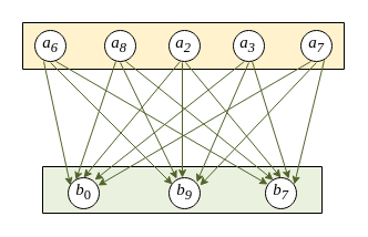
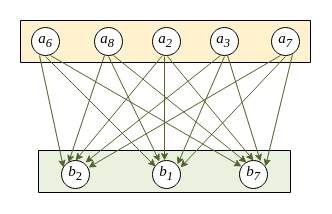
  <mxCell id="0" />
  <mxCell id="1" parent="0" />
  <mxCell id="2" style="vsdxID=6;fillColor=#fff2cc;gradientColor=none;shape=stencil(nZBLDoAgDERP0z3SIyjew0SURgSD+Lu9kMZoXLhwN9O+tukAlrNpJg1SzDH4QW/URgNYgZTkjA4UkwJUgGXng+6DX1zLfmoymdXo17xh5zmRJ6Q42BWCfc2oJfdAr+Yv+AP9Cb7OJ3H/2JG1HNGz/84klThPVCc=);strokeColor=#000000;labelBackgroundColor=none;rounded=0;html=1;whiteSpace=wrap;" parent="1" vertex="1"><mxGeometry x="20" y="20" width="290" height="42" as="geometry" /></mxCell>
  <mxCell id="3" value="&lt;p style=&quot;align:center;margin-left:0;margin-right:0;margin-top:0px;margin-bottom:0px;text-indent:0;valign:middle;direction:ltr;&quot;&gt;&lt;font style=&quot;font-size:15px;font-family:Cambria Math;color:#000000;direction:ltr;letter-spacing:0px;line-height:120%;opacity:1&quot;&gt;&lt;i&gt;a&lt;/i&gt;&lt;/font&gt;&lt;font style=&quot;font-size:15px;font-family:Cambria Math;color:#000000;direction:ltr;letter-spacing:0px;line-height:120%;opacity:1&quot;&gt;&lt;i&gt;&lt;sub&gt;6&lt;/sub&gt;&lt;/i&gt;&lt;/font&gt;&lt;font style=&quot;font-size:15px;font-family:Cambria Math;color:#000000;direction:ltr;letter-spacing:0px;line-height:120%;opacity:1&quot;&gt;&lt;br/&gt;&lt;/font&gt;&lt;/p&gt;" style="verticalAlign=middle;align=center;vsdxID=7;fillColor=#FFFFFF;gradientColor=none;shape=stencil(vVHLDsIgEPwajiQI6RfU+h8bu22JCGRB2/69kG1iazx58DazM/vIjjBtmiCi0CplCjecbZ8nYc5Ca+snJJsLEqYTph0C4Ujh4XvmEaqzont41gkL96naodXKrGF6YSfQtUi0OXXDVlqPfJNP6usotUhYbJIUMmQb/GGrAxpRljVycDBuc1hKM2LclX8/7H9nFfB+82Cd45T2+mcspcSRmu4F);spacingTop=-3;spacingBottom=-1;spacingLeft=-3;spacingRight=-3;labelBackgroundColor=none;rounded=0;html=1;whiteSpace=wrap;" parent="1" vertex="1"><mxGeometry x="31" y="27" width="28" height="28" as="geometry" /></mxCell>
  <mxCell id="4" value="&lt;p style=&quot;align:center;margin-left:0;margin-right:0;margin-top:0px;margin-bottom:0px;text-indent:0;valign:middle;direction:ltr;&quot;&gt;&lt;font style=&quot;font-size:15px;font-family:Cambria Math;color:#000000;direction:ltr;letter-spacing:0px;line-height:120%;opacity:1&quot;&gt;&lt;i&gt;a&lt;/i&gt;&lt;/font&gt;&lt;font style=&quot;font-size:15px;font-family:Cambria Math;color:#000000;direction:ltr;letter-spacing:0px;line-height:120%;opacity:1&quot;&gt;&lt;i&gt;&lt;sub&gt;7&lt;br/&gt;&lt;/sub&gt;&lt;/i&gt;&lt;/font&gt;&lt;/p&gt;" style="verticalAlign=middle;align=center;vsdxID=8;fillColor=#FFFFFF;gradientColor=none;shape=stencil(vVHLDsIgEPwajiQI6RfU+h8bu22JCGRB2/69kG1iazx58DazM/vIjjBtmiCi0CplCjecbZ8nYc5Ca+snJJsLEqYTph0C4Ujh4XvmEaqzont41gkL96naodXKrGF6YSfQtUi0OXXDVlqPfJNP6usotUhYbJIUMmQb/GGrAxpRljVycDBuc1hKM2LclX8/7H9nFfB+82Cd45T2+mcspcSRmu4F);spacingTop=-3;spacingBottom=-1;spacingLeft=-3;spacingRight=-3;labelBackgroundColor=none;rounded=0;html=1;whiteSpace=wrap;" parent="1" vertex="1"><mxGeometry x="271" y="27" width="28" height="28" as="geometry" /></mxCell>
  <mxCell id="5" value="&lt;p style=&quot;align:center;margin-left:0;margin-right:0;margin-top:0px;margin-bottom:0px;text-indent:0;valign:middle;direction:ltr;&quot;&gt;&lt;font style=&quot;font-size:15px;font-family:Cambria Math;color:#000000;direction:ltr;letter-spacing:0px;line-height:120%;opacity:1&quot;&gt;&lt;i&gt;a&lt;/i&gt;&lt;/font&gt;&lt;font style=&quot;font-size:15px;font-family:Cambria Math;color:#000000;direction:ltr;letter-spacing:0px;line-height:120%;opacity:1&quot;&gt;&lt;i&gt;&lt;sub&gt;8&lt;/sub&gt;&lt;/i&gt;&lt;/font&gt;&lt;font style=&quot;font-size:15px;font-family:Cambria Math;color:#000000;direction:ltr;letter-spacing:0px;line-height:120%;opacity:1&quot;&gt;&lt;i&gt;&lt;br/&gt;&lt;/i&gt;&lt;/font&gt;&lt;/p&gt;" style="verticalAlign=middle;align=center;vsdxID=14;fillColor=#FFFFFF;gradientColor=none;shape=stencil(vVHLDsIgEPwajiQI6RfU+h8bu22JCGRB2/69kG1iazx58DazM/vIjjBtmiCi0CplCjecbZ8nYc5Ca+snJJsLEqYTph0C4Ujh4XvmEaqzont41gkL96naodXKrGF6YSfQtUi0OXXDVlqPfJNP6usotUhYbJIUMmQb/GGrAxpRljVycDBuc1hKM2LclX8/7H9nFfB+82Cd45T2+mcspcSRmu4F);spacingTop=-3;spacingBottom=-1;spacingLeft=-3;spacingRight=-1;labelBackgroundColor=none;rounded=0;html=1;whiteSpace=wrap;" parent="1" vertex="1"><mxGeometry x="94" y="27" width="28" height="28" as="geometry" /></mxCell>
  <mxCell id="6" value="&lt;p style=&quot;align:center;margin-left:0;margin-right:0;margin-top:0px;margin-bottom:0px;text-indent:0;valign:middle;direction:ltr;&quot;&gt;&lt;font style=&quot;font-size:15px;font-family:Cambria Math;color:#000000;direction:ltr;letter-spacing:0px;line-height:120%;opacity:1&quot;&gt;&lt;i&gt;a&lt;/i&gt;&lt;/font&gt;&lt;font style=&quot;font-size:15px;font-family:Cambria Math;color:#000000;direction:ltr;letter-spacing:0px;line-height:120%;opacity:1&quot;&gt;&lt;i&gt;&lt;sub&gt;2&lt;/sub&gt;&lt;/i&gt;&lt;/font&gt;&lt;font style=&quot;font-size:15px;font-family:Cambria Math;color:#000000;direction:ltr;letter-spacing:0px;line-height:120%;opacity:1&quot;&gt;&lt;i&gt;&lt;br/&gt;&lt;/i&gt;&lt;/font&gt;&lt;/p&gt;" style="verticalAlign=middle;align=center;vsdxID=17;fillColor=#FFFFFF;gradientColor=none;shape=stencil(vVHLDsIgEPwajiQI6RfU+h8bu22JCGRB2/69kG1iazx58DazM/vIjjBtmiCi0CplCjecbZ8nYc5Ca+snJJsLEqYTph0C4Ujh4XvmEaqzont41gkL96naodXKrGF6YSfQtUi0OXXDVlqPfJNP6usotUhYbJIUMmQb/GGrAxpRljVycDBuc1hKM2LclX8/7H9nFfB+82Cd45T2+mcspcSRmu4F);spacingTop=-3;spacingBottom=-1;spacingLeft=-3;spacingRight=-1;labelBackgroundColor=none;rounded=0;html=1;whiteSpace=wrap;" parent="1" vertex="1"><mxGeometry x="152" y="27" width="28" height="28" as="geometry" /></mxCell>
  <mxCell id="7" value="&lt;p style=&quot;align:center;margin-left:0;margin-right:0;margin-top:0px;margin-bottom:0px;text-indent:0;valign:middle;direction:ltr;&quot;&gt;&lt;font style=&quot;font-size:15px;font-family:Cambria Math;color:#000000;direction:ltr;letter-spacing:0px;line-height:120%;opacity:1&quot;&gt;&lt;i&gt;a&lt;/i&gt;&lt;/font&gt;&lt;font style=&quot;font-size:15px;font-family:Cambria Math;color:#000000;direction:ltr;letter-spacing:0px;line-height:120%;opacity:1&quot;&gt;&lt;i&gt;&lt;sub&gt;3&lt;/sub&gt;&lt;/i&gt;&lt;/font&gt;&lt;font style=&quot;font-size:15px;font-family:Cambria Math;color:#000000;direction:ltr;letter-spacing:0px;line-height:120%;opacity:1&quot;&gt;&lt;i&gt;&lt;br/&gt;&lt;/i&gt;&lt;/font&gt;&lt;/p&gt;" style="verticalAlign=middle;align=center;vsdxID=20;fillColor=#FFFFFF;gradientColor=none;shape=stencil(vVHLDsIgEPwajiQI6RfU+h8bu22JCGRB2/69kG1iazx58DazM/vIjjBtmiCi0CplCjecbZ8nYc5Ca+snJJsLEqYTph0C4Ujh4XvmEaqzont41gkL96naodXKrGF6YSfQtUi0OXXDVlqPfJNP6usotUhYbJIUMmQb/GGrAxpRljVycDBuc1hKM2LclX8/7H9nFfB+82Cd45T2+mcspcSRmu4F);spacingTop=-3;spacingBottom=-1;spacingLeft=-3;spacingRight=-1;labelBackgroundColor=none;rounded=0;html=1;whiteSpace=wrap;" parent="1" vertex="1"><mxGeometry x="210" y="27" width="28" height="28" as="geometry" /></mxCell>
  <mxCell id="8" style="vsdxID=26;fillColor=#ebf1df;gradientColor=none;shape=stencil(nZBLDoAgDERP0z3SIyjew0SURgSD+Lu9kMZoXLhwN9O+tukAlrNpJg1SzDH4QW/URgNYgZTkjA4UkwJUgGXng+6DX1zLfmoymdXo17xh5zmRJ6Q42BWCfc2oJfdAr+Yv+AP9Cb7OJ3H/2JG1HNGz/84klThPVCc=);strokeColor=#000000;labelBackgroundColor=none;rounded=0;html=1;whiteSpace=wrap;" parent="1" vertex="1"><mxGeometry x="38" y="150" width="252" height="42" as="geometry" /></mxCell>
- <mxCell id="9" value="&lt;p style=&quot;align:center;margin-left:0;margin-right:0;margin-top:0px;margin-bottom:0px;text-indent:0;valign:middle;direction:ltr;&quot;&gt;&lt;font style=&quot;font-size:15px;font-family:Cambria Math;color:#000000;direction:ltr;letter-spacing:0px;line-height:120%;opacity:1&quot;&gt;&lt;i&gt;b&lt;/i&gt;&lt;/font&gt;&lt;font style=&quot;font-size:15px;font-family:Cambria Math;color:#000000;direction:ltr;letter-spacing:0px;line-height:120%;opacity:1&quot;&gt;&lt;sub&gt;0&lt;/sub&gt;&lt;/font&gt;&lt;font style=&quot;font-size:15px;font-family:Cambria Math;color:#000000;direction:ltr;letter-spacing:0px;line-height:120%;opacity:1&quot;&gt;&lt;br/&gt;&lt;/font&gt;&lt;/p&gt;" style="verticalAlign=middle;align=center;vsdxID=27;fillColor=#FFFFFF;gradientColor=none;shape=stencil(vVHLDsIgEPwajiQI6RfU+h8bu22JCGRB2/69kG1iazx58DazM/vIjjBtmiCi0CplCjecbZ8nYc5Ca+snJJsLEqYTph0C4Ujh4XvmEaqzont41gkL96naodXKrGF6YSfQtUi0OXXDVlqPfJNP6usotUhYbJIUMmQb/GGrAxpRljVycDBuc1hKM2LclX8/7H9nFfB+82Cd45T2+mcspcSRmu4F);spacingTop=-3;spacingBottom=-1;spacingLeft=-3;spacingRight=-3;labelBackgroundColor=none;rounded=0;html=1;whiteSpace=wrap;" parent="1" vertex="1"><mxGeometry x="61" y="160" width="28" height="28" as="geometry" /></mxCell>
+ <mxCell id="9" value="&lt;p style=&quot;align:center;margin-left:0;margin-right:0;margin-top:0px;margin-bottom:0px;text-indent:0;valign:middle;direction:ltr;&quot;&gt;&lt;font style=&quot;font-size:15px;font-family:Cambria Math;color:#000000;direction:ltr;letter-spacing:0px;line-height:120%;opacity:1&quot;&gt;&lt;i&gt;b&lt;/i&gt;&lt;/font&gt;&lt;font style=&quot;font-size:15px;font-family:Cambria Math;color:#000000;direction:ltr;letter-spacing:0px;line-height:120%;opacity:1&quot;&gt;&lt;sub&gt;2&lt;/sub&gt;&lt;/font&gt;&lt;font style=&quot;font-size:15px;font-family:Cambria Math;color:#000000;direction:ltr;letter-spacing:0px;line-height:120%;opacity:1&quot;&gt;&lt;br/&gt;&lt;/font&gt;&lt;/p&gt;" style="verticalAlign=middle;align=center;vsdxID=27;fillColor=#FFFFFF;gradientColor=none;shape=stencil(vVHLDsIgEPwajiQI6RfU+h8bu22JCGRB2/69kG1iazx58DazM/vIjjBtmiCi0CplCjecbZ8nYc5Ca+snJJsLEqYTph0C4Ujh4XvmEaqzont41gkL96naodXKrGF6YSfQtUi0OXXDVlqPfJNP6usotUhYbJIUMmQb/GGrAxpRljVycDBuc1hKM2LclX8/7H9nFfB+82Cd45T2+mcspcSRmu4F);spacingTop=-3;spacingBottom=-1;spacingLeft=-3;spacingRight=-3;labelBackgroundColor=none;rounded=0;html=1;whiteSpace=wrap;" parent="1" vertex="1"><mxGeometry x="61" y="160" width="28" height="28" as="geometry" /></mxCell>
  <mxCell id="10" value="&lt;p style=&quot;align:center;margin-left:0;margin-right:0;margin-top:0px;margin-bottom:0px;text-indent:0;valign:middle;direction:ltr;&quot;&gt;&lt;font style=&quot;font-size:15px;font-family:Cambria Math;color:#000000;direction:ltr;letter-spacing:0px;line-height:120%;opacity:1&quot;&gt;&lt;i&gt;b&lt;/i&gt;&lt;/font&gt;&lt;font style=&quot;font-size:15px;font-family:Cambria Math;color:#000000;direction:ltr;letter-spacing:0px;line-height:120%;opacity:1&quot;&gt;&lt;i&gt;&lt;sub&gt;7&lt;br/&gt;&lt;/sub&gt;&lt;/i&gt;&lt;/font&gt;&lt;/p&gt;" style="verticalAlign=middle;align=center;vsdxID=28;fillColor=#FFFFFF;gradientColor=none;shape=stencil(vVHLDsIgEPwajiQI6RfU+h8bu22JCGRB2/69kG1iazx58DazM/vIjjBtmiCi0CplCjecbZ8nYc5Ca+snJJsLEqYTph0C4Ujh4XvmEaqzont41gkL96naodXKrGF6YSfQtUi0OXXDVlqPfJNP6usotUhYbJIUMmQb/GGrAxpRljVycDBuc1hKM2LclX8/7H9nFfB+82Cd45T2+mcspcSRmu4F);spacingTop=-3;spacingBottom=-1;spacingLeft=-3;spacingRight=-3;labelBackgroundColor=none;rounded=0;html=1;whiteSpace=wrap;" parent="1" vertex="1"><mxGeometry x="239" y="160" width="28" height="28" as="geometry" /></mxCell>
- <mxCell id="11" value="&lt;p style=&quot;align:center;margin-left:0;margin-right:0;margin-top:0px;margin-bottom:0px;text-indent:0;valign:middle;direction:ltr;&quot;&gt;&lt;font style=&quot;font-size:15px;font-family:Cambria Math;color:#000000;direction:ltr;letter-spacing:0px;line-height:120%;opacity:1&quot;&gt;&lt;i&gt;b&lt;/i&gt;&lt;/font&gt;&lt;font style=&quot;font-size:15px;font-family:Cambria Math;color:#000000;direction:ltr;letter-spacing:0px;line-height:120%;opacity:1&quot;&gt;&lt;i&gt;&lt;sub&gt;9&lt;/sub&gt;&lt;/i&gt;&lt;/font&gt;&lt;font style=&quot;font-size:15px;font-family:Cambria Math;color:#000000;direction:ltr;letter-spacing:0px;line-height:120%;opacity:1&quot;&gt;&lt;i&gt;&lt;br/&gt;&lt;/i&gt;&lt;/font&gt;&lt;/p&gt;" style="verticalAlign=middle;align=center;vsdxID=31;fillColor=#FFFFFF;gradientColor=none;shape=stencil(vVHLDsIgEPwajiQI6RfU+h8bu22JCGRB2/69kG1iazx58DazM/vIjjBtmiCi0CplCjecbZ8nYc5Ca+snJJsLEqYTph0C4Ujh4XvmEaqzont41gkL96naodXKrGF6YSfQtUi0OXXDVlqPfJNP6usotUhYbJIUMmQb/GGrAxpRljVycDBuc1hKM2LclX8/7H9nFfB+82Cd45T2+mcspcSRmu4F);spacingTop=-3;spacingBottom=-1;spacingLeft=-3;spacingRight=-3;labelBackgroundColor=none;rounded=0;html=1;whiteSpace=wrap;" parent="1" vertex="1"><mxGeometry x="152" y="160" width="28" height="28" as="geometry" /></mxCell>
+ <mxCell id="11" value="&lt;p style=&quot;align:center;margin-left:0;margin-right:0;margin-top:0px;margin-bottom:0px;text-indent:0;valign:middle;direction:ltr;&quot;&gt;&lt;font style=&quot;font-size:15px;font-family:Cambria Math;color:#000000;direction:ltr;letter-spacing:0px;line-height:120%;opacity:1&quot;&gt;&lt;i&gt;b&lt;/i&gt;&lt;/font&gt;&lt;font style=&quot;font-size:15px;font-family:Cambria Math;color:#000000;direction:ltr;letter-spacing:0px;line-height:120%;opacity:1&quot;&gt;&lt;i&gt;&lt;sub&gt;1&lt;/sub&gt;&lt;/i&gt;&lt;/font&gt;&lt;font style=&quot;font-size:15px;font-family:Cambria Math;color:#000000;direction:ltr;letter-spacing:0px;line-height:120%;opacity:1&quot;&gt;&lt;i&gt;&lt;br/&gt;&lt;/i&gt;&lt;/font&gt;&lt;/p&gt;" style="verticalAlign=middle;align=center;vsdxID=31;fillColor=#FFFFFF;gradientColor=none;shape=stencil(vVHLDsIgEPwajiQI6RfU+h8bu22JCGRB2/69kG1iazx58DazM/vIjjBtmiCi0CplCjecbZ8nYc5Ca+snJJsLEqYTph0C4Ujh4XvmEaqzont41gkL96naodXKrGF6YSfQtUi0OXXDVlqPfJNP6usotUhYbJIUMmQb/GGrAxpRljVycDBuc1hKM2LclX8/7H9nFfB+82Cd45T2+mcspcSRmu4F);spacingTop=-3;spacingBottom=-1;spacingLeft=-3;spacingRight=-3;labelBackgroundColor=none;rounded=0;html=1;whiteSpace=wrap;" parent="1" vertex="1"><mxGeometry x="152" y="160" width="28" height="28" as="geometry" /></mxCell>
  <mxCell id="12" style="vsdxID=47;edgeStyle=none;startArrow=none;endArrow=classic;startSize=5;endSize=5;strokeColor=#50632a;spacingTop=0;spacingBottom=0;spacingLeft=0;spacingRight=0;verticalAlign=middle;html=1;labelBackgroundColor=#ffffff;rounded=0;" parent="1" edge="1"><mxGeometry relative="1" as="geometry"><Array as="points" /><mxPoint x="292" y="54" as="sourcePoint" /><mxPoint x="265" y="166" as="targetPoint" /></mxGeometry></mxCell>
  <mxCell id="13" style="vsdxID=46;edgeStyle=none;startArrow=none;endArrow=classic;startSize=5;endSize=5;strokeColor=#50632a;spacingTop=0;spacingBottom=0;spacingLeft=0;spacingRight=0;verticalAlign=middle;html=1;labelBackgroundColor=#ffffff;rounded=0;" parent="1" edge="1"><mxGeometry relative="1" as="geometry"><Array as="points" /><mxPoint x="227" y="55" as="sourcePoint" /><mxPoint x="260" y="161" as="targetPoint" /></mxGeometry></mxCell>
  <mxCell id="14" style="vsdxID=45;edgeStyle=none;startArrow=none;endArrow=classic;startSize=5;endSize=5;strokeColor=#50632a;spacingTop=0;spacingBottom=0;spacingLeft=0;spacingRight=0;verticalAlign=middle;html=1;labelBackgroundColor=#ffffff;rounded=0;" parent="1" edge="1"><mxGeometry relative="1" as="geometry"><Array as="points" /><mxPoint x="167" y="56" as="sourcePoint" /><mxPoint x="253" y="160" as="targetPoint" /></mxGeometry></mxCell>
  <mxCell id="15" style="vsdxID=44;edgeStyle=none;startArrow=none;endArrow=classic;startSize=5;endSize=5;strokeColor=#50632a;spacingTop=0;spacingBottom=0;spacingLeft=0;spacingRight=0;verticalAlign=middle;html=1;labelBackgroundColor=#ffffff;rounded=0;" parent="1" edge="1"><mxGeometry relative="1" as="geometry"><Array as="points" /><mxPoint x="113" y="55" as="sourcePoint" /><mxPoint x="246" y="162" as="targetPoint" /></mxGeometry></mxCell>
  <mxCell id="16" style="vsdxID=43;edgeStyle=none;startArrow=none;endArrow=classic;startSize=5;endSize=5;strokeColor=#50632a;spacingTop=0;spacingBottom=0;spacingLeft=0;spacingRight=0;verticalAlign=middle;html=1;labelBackgroundColor=#ffffff;rounded=0;" parent="1" edge="1"><mxGeometry relative="1" as="geometry"><Array as="points" /><mxPoint x="50" y="55" as="sourcePoint" /><mxPoint x="241" y="166" as="targetPoint" /></mxGeometry></mxCell>
  <mxCell id="17" style="vsdxID=41;edgeStyle=none;startArrow=none;endArrow=classic;startSize=5;endSize=5;strokeColor=#50632a;spacingTop=0;spacingBottom=0;spacingLeft=0;spacingRight=0;verticalAlign=middle;html=1;labelBackgroundColor=#ffffff;rounded=0;" parent="1" edge="1"><mxGeometry relative="1" as="geometry"><Array as="points" /><mxPoint x="285" y="56" as="sourcePoint" /><mxPoint x="180" y="167" as="targetPoint" /></mxGeometry></mxCell>
  <mxCell id="18" style="vsdxID=40;edgeStyle=none;startArrow=none;endArrow=classic;startSize=5;endSize=5;strokeColor=#50632a;spacingTop=0;spacingBottom=0;spacingLeft=0;spacingRight=0;verticalAlign=middle;html=1;labelBackgroundColor=#ffffff;rounded=0;" parent="1" edge="1"><mxGeometry relative="1" as="geometry"><Array as="points" /><mxPoint x="224" y="56" as="sourcePoint" /><mxPoint x="177" y="164" as="targetPoint" /></mxGeometry></mxCell>
  <mxCell id="19" style="vsdxID=39;edgeStyle=none;startArrow=none;endArrow=classic;startSize=5;endSize=5;strokeColor=#50632a;spacingTop=0;spacingBottom=0;spacingLeft=0;spacingRight=0;verticalAlign=middle;html=1;labelBackgroundColor=#ffffff;rounded=0;" parent="1" edge="1"><mxGeometry relative="1" as="geometry"><Array as="points" /><mxPoint x="164" y="56" as="sourcePoint" /><mxPoint x="164" y="160" as="targetPoint" /></mxGeometry></mxCell>
  <mxCell id="20" style="vsdxID=38;edgeStyle=none;startArrow=none;endArrow=classic;startSize=5;endSize=5;strokeColor=#50632a;spacingTop=0;spacingBottom=0;spacingLeft=0;spacingRight=0;verticalAlign=middle;html=1;labelBackgroundColor=#ffffff;rounded=0;" parent="1" edge="1"><mxGeometry relative="1" as="geometry"><Array as="points" /><mxPoint x="108" y="56" as="sourcePoint" /><mxPoint x="159" y="161" as="targetPoint" /></mxGeometry></mxCell>
  <mxCell id="21" style="vsdxID=37;edgeStyle=none;startArrow=none;endArrow=classic;startSize=5;endSize=5;strokeColor=#50632a;spacingTop=0;spacingBottom=0;spacingLeft=0;spacingRight=0;verticalAlign=middle;html=1;labelBackgroundColor=#ffffff;rounded=0;" parent="1" edge="1"><mxGeometry relative="1" as="geometry"><Array as="points" /><mxPoint x="45" y="56" as="sourcePoint" /><mxPoint x="155" y="166" as="targetPoint" /></mxGeometry></mxCell>
  <mxCell id="22" style="vsdxID=36;edgeStyle=none;startArrow=none;endArrow=classic;startSize=5;endSize=5;strokeColor=#50632a;spacingTop=0;spacingBottom=0;spacingLeft=0;spacingRight=0;verticalAlign=middle;html=1;labelBackgroundColor=#ffffff;rounded=0;" parent="1" edge="1"><mxGeometry relative="1" as="geometry"><Array as="points" /><mxPoint x="280" y="55" as="sourcePoint" /><mxPoint x="88" y="167" as="targetPoint" /></mxGeometry></mxCell>
  <mxCell id="23" style="vsdxID=35;edgeStyle=none;startArrow=none;endArrow=classic;startSize=5;endSize=5;strokeColor=#50632a;spacingTop=0;spacingBottom=0;spacingLeft=0;spacingRight=0;verticalAlign=middle;html=1;labelBackgroundColor=#ffffff;rounded=0;" parent="1" edge="1"><mxGeometry relative="1" as="geometry"><Array as="points" /><mxPoint x="220" y="55" as="sourcePoint" /><mxPoint x="85" y="162" as="targetPoint" /></mxGeometry></mxCell>
  <mxCell id="24" style="vsdxID=34;edgeStyle=none;startArrow=none;endArrow=classic;startSize=5;endSize=5;strokeColor=#50632a;spacingTop=0;spacingBottom=0;spacingLeft=0;spacingRight=0;verticalAlign=middle;html=1;labelBackgroundColor=#ffffff;rounded=0;" parent="1" edge="1"><mxGeometry relative="1" as="geometry"><Array as="points" /><mxPoint x="162" y="55" as="sourcePoint" /><mxPoint x="75" y="160" as="targetPoint" /></mxGeometry></mxCell>
  <mxCell id="25" style="vsdxID=33;edgeStyle=none;startArrow=none;endArrow=classic;startSize=5;endSize=5;strokeColor=#50632a;spacingTop=0;spacingBottom=0;spacingLeft=0;spacingRight=0;verticalAlign=middle;html=1;labelBackgroundColor=#ffffff;rounded=0;" parent="1" edge="1"><mxGeometry relative="1" as="geometry"><Array as="points" /><mxPoint x="104" y="55" as="sourcePoint" /><mxPoint x="68" y="162" as="targetPoint" /></mxGeometry></mxCell>
  <mxCell id="26" style="vsdxID=32;edgeStyle=none;startArrow=none;endArrow=classic;startSize=5;endSize=5;strokeColor=#50632a;spacingTop=0;spacingBottom=0;spacingLeft=0;spacingRight=0;verticalAlign=middle;html=1;labelBackgroundColor=#ffffff;rounded=0;" parent="1" edge="1"><mxGeometry relative="1" as="geometry"><Array as="points" /><mxPoint x="39" y="55" as="sourcePoint" /><mxPoint x="63" y="167" as="targetPoint" /></mxGeometry></mxCell>
